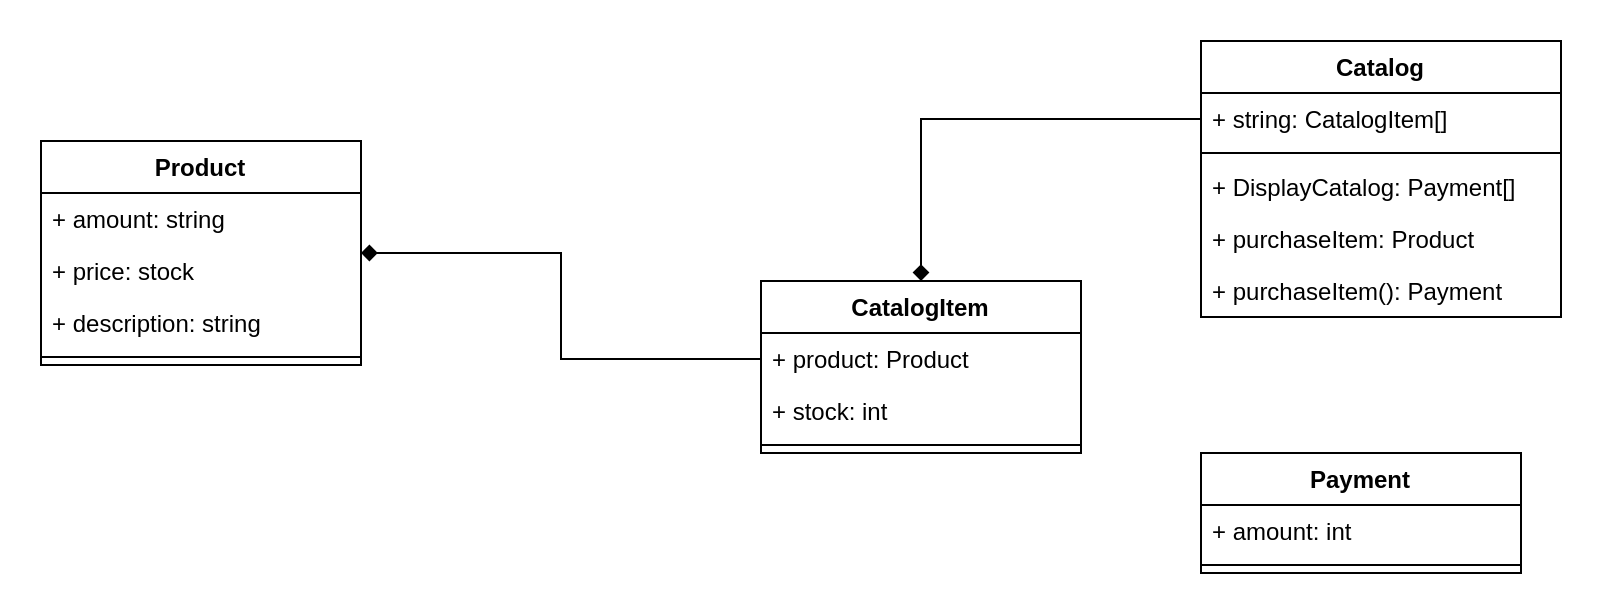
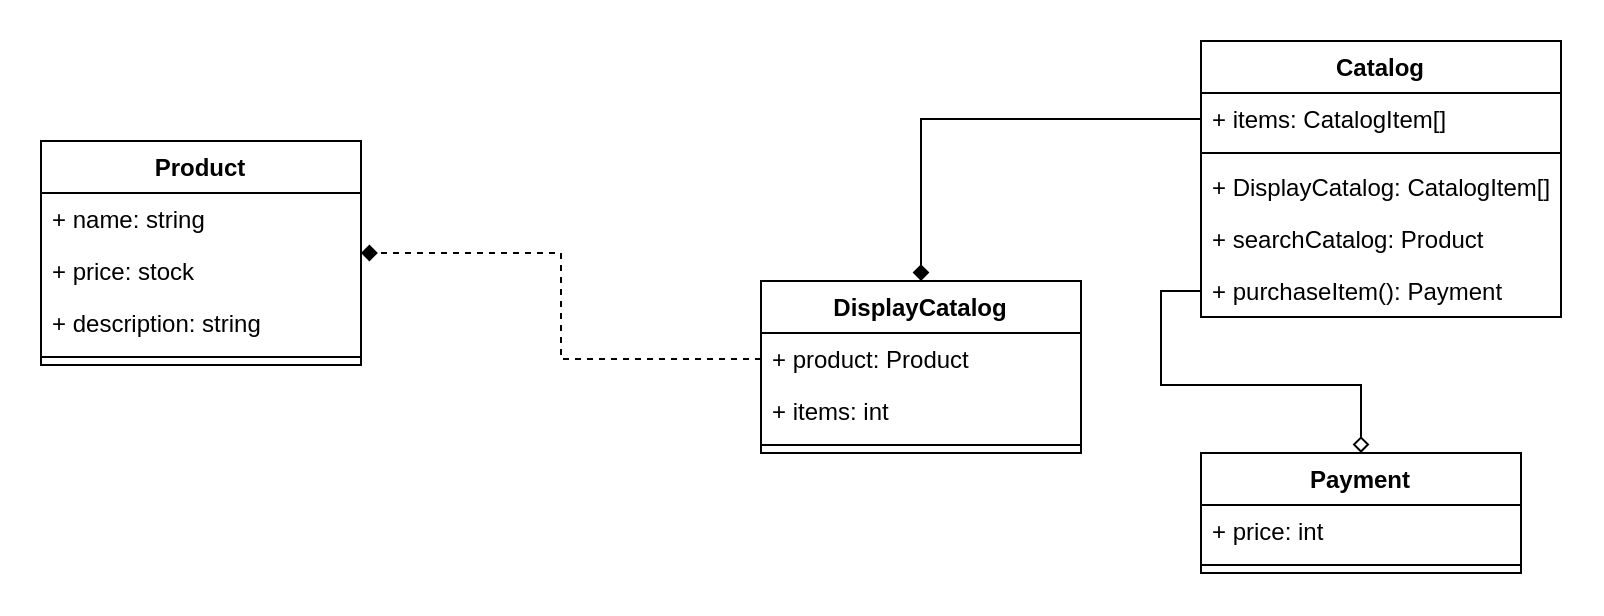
  <mxCell id="0" />
  <mxCell id="1" parent="0" />
  <mxCell id="2" value="Product" style="swimlane;fontStyle=1;align=center;verticalAlign=top;childLayout=stackLayout;horizontal=1;startSize=26;horizontalStack=0;resizeParent=1;resizeParentMax=0;resizeLast=0;collapsible=1;marginBottom=0;" vertex="1" parent="1"><mxGeometry x="20" y="70" width="160" height="112" as="geometry" /></mxCell>
- <mxCell id="3" value="+ amount: string" style="text;strokeColor=none;fillColor=none;align=left;verticalAlign=top;spacingLeft=4;spacingRight=4;overflow=hidden;rotatable=0;points=[[0,0.5],[1,0.5]];portConstraint=eastwest;" vertex="1" parent="2"><mxGeometry y="26" width="160" height="26" as="geometry" /></mxCell>
+ <mxCell id="3" value="+ name: string" style="text;strokeColor=none;fillColor=none;align=left;verticalAlign=top;spacingLeft=4;spacingRight=4;overflow=hidden;rotatable=0;points=[[0,0.5],[1,0.5]];portConstraint=eastwest;" vertex="1" parent="2"><mxGeometry y="26" width="160" height="26" as="geometry" /></mxCell>
  <mxCell id="4" value="+ price: stock" style="text;strokeColor=none;fillColor=none;align=left;verticalAlign=top;spacingLeft=4;spacingRight=4;overflow=hidden;rotatable=0;points=[[0,0.5],[1,0.5]];portConstraint=eastwest;" vertex="1" parent="2"><mxGeometry y="52" width="160" height="26" as="geometry" /></mxCell>
  <mxCell id="5" value="+ description: string" style="text;strokeColor=none;fillColor=none;align=left;verticalAlign=top;spacingLeft=4;spacingRight=4;overflow=hidden;rotatable=0;points=[[0,0.5],[1,0.5]];portConstraint=eastwest;" vertex="1" parent="2"><mxGeometry y="78" width="160" height="26" as="geometry" /></mxCell>
  <mxCell id="6" value="" style="line;strokeWidth=1;fillColor=none;align=left;verticalAlign=middle;spacingTop=-1;spacingLeft=3;spacingRight=3;rotatable=0;labelPosition=right;points=[];portConstraint=eastwest;" vertex="1" parent="2"><mxGeometry y="104" width="160" height="8" as="geometry" /></mxCell>
- <mxCell id="7" value="CatalogItem" style="swimlane;fontStyle=1;align=center;verticalAlign=top;childLayout=stackLayout;horizontal=1;startSize=26;horizontalStack=0;resizeParent=1;resizeParentMax=0;resizeLast=0;collapsible=1;marginBottom=0;" vertex="1" parent="1"><mxGeometry x="380" y="140" width="160" height="86" as="geometry" /></mxCell>
+ <mxCell id="7" value="DisplayCatalog" style="swimlane;fontStyle=1;align=center;verticalAlign=top;childLayout=stackLayout;horizontal=1;startSize=26;horizontalStack=0;resizeParent=1;resizeParentMax=0;resizeLast=0;collapsible=1;marginBottom=0;" vertex="1" parent="1"><mxGeometry x="380" y="140" width="160" height="86" as="geometry" /></mxCell>
  <mxCell id="8" value="+ product: Product" style="text;strokeColor=none;fillColor=none;align=left;verticalAlign=top;spacingLeft=4;spacingRight=4;overflow=hidden;rotatable=0;points=[[0,0.5],[1,0.5]];portConstraint=eastwest;" vertex="1" parent="7"><mxGeometry y="26" width="160" height="26" as="geometry" /></mxCell>
- <mxCell id="9" value="+ stock: int" style="text;strokeColor=none;fillColor=none;align=left;verticalAlign=top;spacingLeft=4;spacingRight=4;overflow=hidden;rotatable=0;points=[[0,0.5],[1,0.5]];portConstraint=eastwest;" vertex="1" parent="7"><mxGeometry y="52" width="160" height="26" as="geometry" /></mxCell>
+ <mxCell id="9" value="+ items: int" style="text;strokeColor=none;fillColor=none;align=left;verticalAlign=top;spacingLeft=4;spacingRight=4;overflow=hidden;rotatable=0;points=[[0,0.5],[1,0.5]];portConstraint=eastwest;" vertex="1" parent="7"><mxGeometry y="52" width="160" height="26" as="geometry" /></mxCell>
  <mxCell id="10" value="" style="line;strokeWidth=1;fillColor=none;align=left;verticalAlign=middle;spacingTop=-1;spacingLeft=3;spacingRight=3;rotatable=0;labelPosition=right;points=[];portConstraint=eastwest;" vertex="1" parent="7"><mxGeometry y="78" width="160" height="8" as="geometry" /></mxCell>
  <mxCell id="11" value="Catalog" style="swimlane;fontStyle=1;align=center;verticalAlign=top;childLayout=stackLayout;horizontal=1;startSize=26;horizontalStack=0;resizeParent=1;resizeParentMax=0;resizeLast=0;collapsible=1;marginBottom=0;" vertex="1" parent="1"><mxGeometry x="600" y="20" width="180" height="138" as="geometry" /></mxCell>
- <mxCell id="12" value="+ string: CatalogItem[]" style="text;strokeColor=none;fillColor=none;align=left;verticalAlign=top;spacingLeft=4;spacingRight=4;overflow=hidden;rotatable=0;points=[[0,0.5],[1,0.5]];portConstraint=eastwest;" vertex="1" parent="11"><mxGeometry y="26" width="180" height="26" as="geometry" /></mxCell>
+ <mxCell id="12" value="+ items: CatalogItem[]" style="text;strokeColor=none;fillColor=none;align=left;verticalAlign=top;spacingLeft=4;spacingRight=4;overflow=hidden;rotatable=0;points=[[0,0.5],[1,0.5]];portConstraint=eastwest;" vertex="1" parent="11"><mxGeometry y="26" width="180" height="26" as="geometry" /></mxCell>
  <mxCell id="13" value="" style="line;strokeWidth=1;fillColor=none;align=left;verticalAlign=middle;spacingTop=-1;spacingLeft=3;spacingRight=3;rotatable=0;labelPosition=right;points=[];portConstraint=eastwest;" vertex="1" parent="11"><mxGeometry y="52" width="180" height="8" as="geometry" /></mxCell>
- <mxCell id="14" value="+ DisplayCatalog: Payment[]" style="text;strokeColor=none;fillColor=none;align=left;verticalAlign=top;spacingLeft=4;spacingRight=4;overflow=hidden;rotatable=0;points=[[0,0.5],[1,0.5]];portConstraint=eastwest;" vertex="1" parent="11"><mxGeometry y="60" width="180" height="26" as="geometry" /></mxCell>
- <mxCell id="15" value="+ purchaseItem: Product" style="text;strokeColor=none;fillColor=none;align=left;verticalAlign=top;spacingLeft=4;spacingRight=4;overflow=hidden;rotatable=0;points=[[0,0.5],[1,0.5]];portConstraint=eastwest;" vertex="1" parent="11"><mxGeometry y="86" width="180" height="26" as="geometry" /></mxCell>
+ <mxCell id="14" value="+ DisplayCatalog: CatalogItem[]" style="text;strokeColor=none;fillColor=none;align=left;verticalAlign=top;spacingLeft=4;spacingRight=4;overflow=hidden;rotatable=0;points=[[0,0.5],[1,0.5]];portConstraint=eastwest;" vertex="1" parent="11"><mxGeometry y="60" width="180" height="26" as="geometry" /></mxCell>
+ <mxCell id="15" value="+ searchCatalog: Product" style="text;strokeColor=none;fillColor=none;align=left;verticalAlign=top;spacingLeft=4;spacingRight=4;overflow=hidden;rotatable=0;points=[[0,0.5],[1,0.5]];portConstraint=eastwest;" vertex="1" parent="11"><mxGeometry y="86" width="180" height="26" as="geometry" /></mxCell>
  <mxCell id="16" value="+ purchaseItem(): Payment" style="text;strokeColor=none;fillColor=none;align=left;verticalAlign=top;spacingLeft=4;spacingRight=4;overflow=hidden;rotatable=0;points=[[0,0.5],[1,0.5]];portConstraint=eastwest;" vertex="1" parent="11"><mxGeometry y="112" width="180" height="26" as="geometry" /></mxCell>
- <mxCell id="17" style="edgeStyle=orthogonalEdgeStyle;rounded=0;orthogonalLoop=1;jettySize=auto;html=1;endArrow=diamond;endFill=1;" edge="1" parent="1" source="8" target="2"><mxGeometry relative="1" as="geometry" /></mxCell>
+ <mxCell id="17" style="edgeStyle=orthogonalEdgeStyle;rounded=0;orthogonalLoop=1;jettySize=auto;html=1;endArrow=diamond;endFill=1;dashed=1;" edge="1" parent="1" source="8" target="2"><mxGeometry relative="1" as="geometry" /></mxCell>
  <mxCell id="18" style="edgeStyle=orthogonalEdgeStyle;rounded=0;orthogonalLoop=1;jettySize=auto;html=1;endArrow=diamond;endFill=1;" edge="1" parent="1" source="12" target="7"><mxGeometry relative="1" as="geometry" /></mxCell>
  <mxCell id="19" value="Payment" style="swimlane;fontStyle=1;align=center;verticalAlign=top;childLayout=stackLayout;horizontal=1;startSize=26;horizontalStack=0;resizeParent=1;resizeParentMax=0;resizeLast=0;collapsible=1;marginBottom=0;" vertex="1" parent="1"><mxGeometry x="600" y="226" width="160" height="60" as="geometry" /></mxCell>
- <mxCell id="20" value="+ amount: int" style="text;strokeColor=none;fillColor=none;align=left;verticalAlign=top;spacingLeft=4;spacingRight=4;overflow=hidden;rotatable=0;points=[[0,0.5],[1,0.5]];portConstraint=eastwest;" vertex="1" parent="19"><mxGeometry y="26" width="160" height="26" as="geometry" /></mxCell>
+ <mxCell id="20" value="+ price: int" style="text;strokeColor=none;fillColor=none;align=left;verticalAlign=top;spacingLeft=4;spacingRight=4;overflow=hidden;rotatable=0;points=[[0,0.5],[1,0.5]];portConstraint=eastwest;" vertex="1" parent="19"><mxGeometry y="26" width="160" height="26" as="geometry" /></mxCell>
  <mxCell id="21" value="" style="line;strokeWidth=1;fillColor=none;align=left;verticalAlign=middle;spacingTop=-1;spacingLeft=3;spacingRight=3;rotatable=0;labelPosition=right;points=[];portConstraint=eastwest;" vertex="1" parent="19"><mxGeometry y="52" width="160" height="8" as="geometry" /></mxCell>
+ <mxCell id="22" style="edgeStyle=orthogonalEdgeStyle;rounded=0;orthogonalLoop=1;jettySize=auto;html=1;endArrow=diamond;endFill=0;" edge="1" parent="1" source="16" target="19"><mxGeometry relative="1" as="geometry" /></mxCell>
